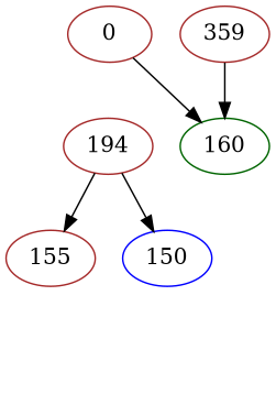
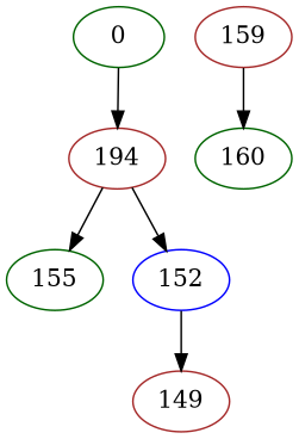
  digraph {
    node [color=brown]
-   n1 [label=0]
+   n1 [color=darkgreen label=0]
    n2 [label=194]
-   n3 [label=155]
-   n4 [color=blue label=150]
-   n6 [label=359]
+   n3 [color=darkgreen label=155]
+   n4 [color=blue label=152]
+   n5 [label=149]
+   n6 [label=159]
    n7 [color=darkgreen label=160]
-   n1 -> n7
+   n1 -> n2
    n2 -> n3
    n2 -> n4
+   n4 -> n5
    n6 -> n7
  }
